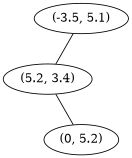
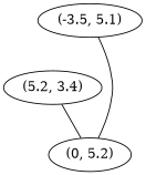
  graph {
    n1 [label="(5.2, 3.4)"]
    n2 [label="(0, 5.2)"]
    n3 [label="(-3.5, 5.1)"]
    n1 -- n2
-   n3 -- n1
+   n3 -- n2
  }
